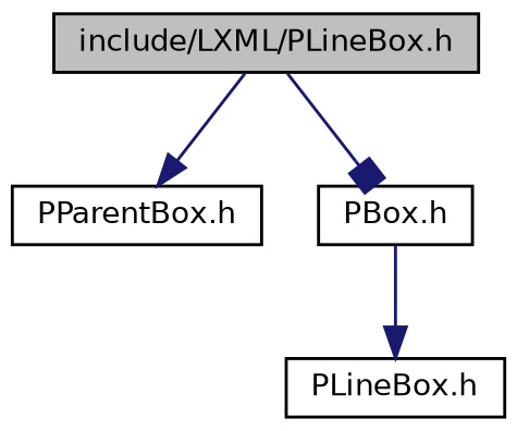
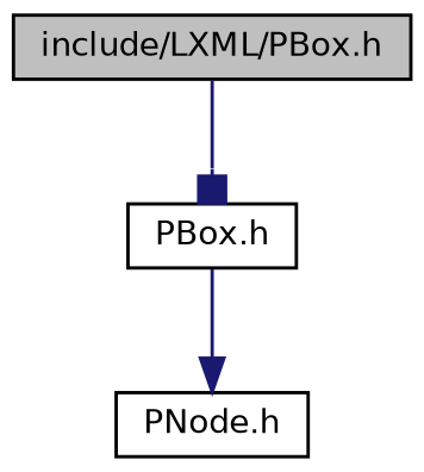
  digraph {
    node [color=black fillcolor=white fontname=Helvetica fontsize=10 shape=record style=filled]
    edge [arrowhead=normal color=midnightblue fontname=Helvetica fontsize=10 labelfontname=Helvetica labelfontsize=10 style=solid]
-   n1 [fillcolor=grey75 fontcolor=black height=0.2 label="include/LXML/PLineBox.h" width=0.4]
-   n2 [height=0.2 label="PParentBox.h" width=0.4]
+   n1 [fillcolor=grey75 fontcolor=black height=0.2 label="include/LXML/PBox.h" width=0.4]
    n3 [height=0.2 label="PBox.h" width=0.4]
-   n4 [height=0.2 label="PLineBox.h" width=0.4]
-   n1 -> n2
+   n4 [height=0.2 label="PNode.h" width=0.4]
    n1 -> n3 [arrowhead=box]
    n3 -> n4
  }
